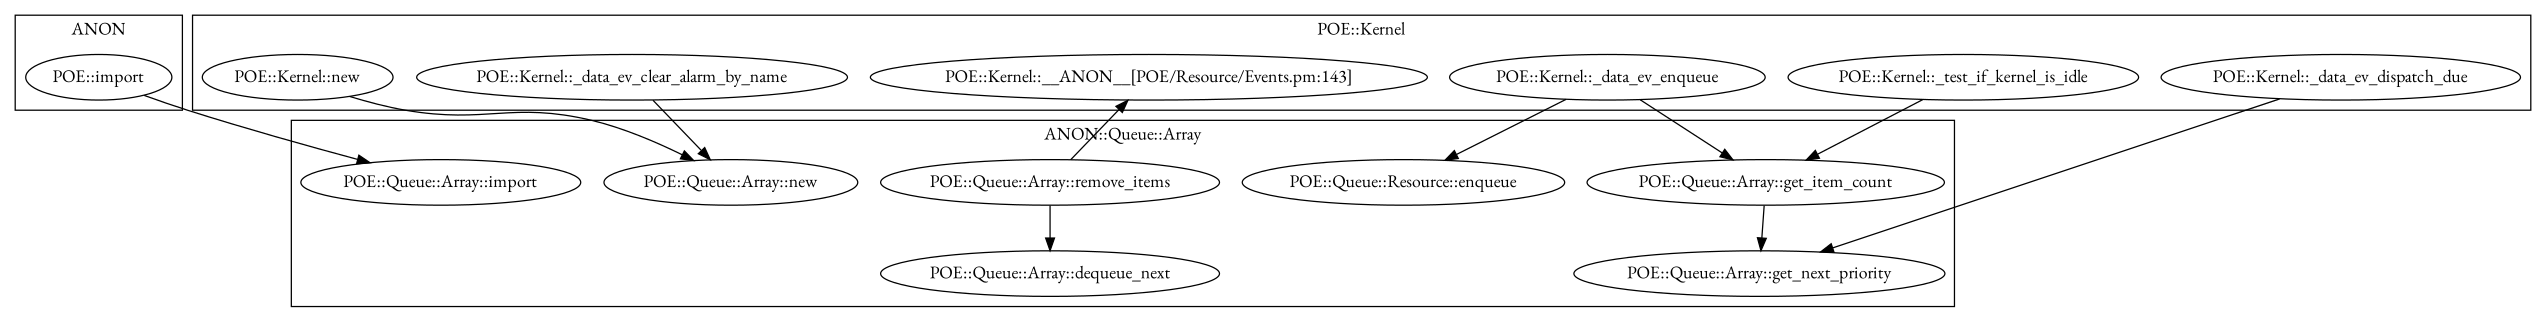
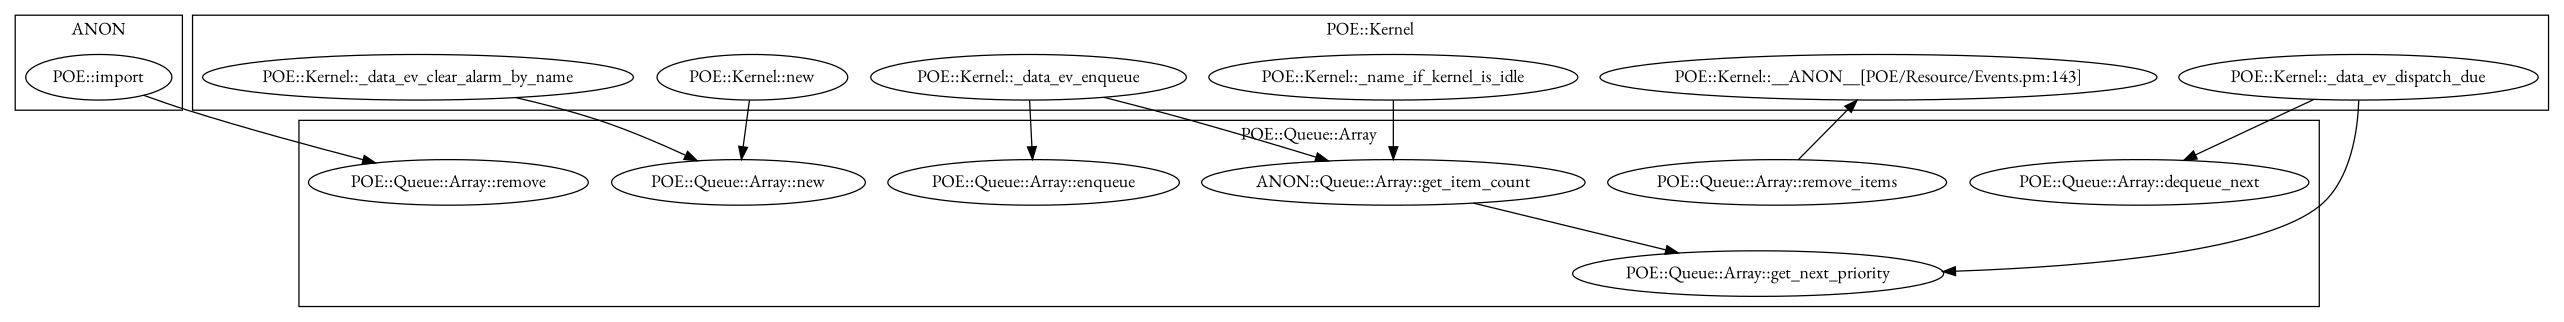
  digraph {
    fontname="EB Garamond"
    node [fontname="EB Garamond"]
    edge [fontname="EB Garamond"]
    "POE::Queue::Array::get_next_priority"
-   "POE::Queue::Array::get_item_count"
-   "POE::Queue::Array::enqueue" [label="POE::Queue::Resource::enqueue"]
-   "POE::Queue::Array::import"
+   "POE::Queue::Array::get_item_count" [label="ANON::Queue::Array::get_item_count"]
+   "POE::Queue::Array::enqueue"
+   "POE::Queue::Array::import" [label="POE::Queue::Array::remove"]
    "POE::Queue::Array::new"
    "POE::Queue::Array::dequeue_next"
    "POE::Queue::Array::remove_items"
    "POE::Kernel::_data_ev_dispatch_due"
    "POE::Kernel::new"
-   "POE::Kernel::_test_if_kernel_is_idle"
+   "POE::Kernel::_test_if_kernel_is_idle" [label="POE::Kernel::_name_if_kernel_is_idle"]
    "POE::Kernel::_data_ev_enqueue"
    "POE::Kernel::__ANON__[POE/Resource/Events.pm:143]"
    "POE::Kernel::_data_ev_clear_alarm_by_name"
    "POE::import"
    subgraph cluster_1 {
-     label="ANON::Queue::Array"
+     label="POE::Queue::Array"
      "POE::Queue::Array::get_next_priority"
      "POE::Queue::Array::get_item_count"
      "POE::Queue::Array::enqueue"
      "POE::Queue::Array::import"
      "POE::Queue::Array::new"
      "POE::Queue::Array::dequeue_next"
      "POE::Queue::Array::remove_items"
    }
    subgraph cluster_2 {
      label="POE::Kernel"
      "POE::Kernel::_data_ev_dispatch_due"
      "POE::Kernel::new"
      "POE::Kernel::_test_if_kernel_is_idle"
      "POE::Kernel::_data_ev_enqueue"
      "POE::Kernel::__ANON__[POE/Resource/Events.pm:143]"
      "POE::Kernel::_data_ev_clear_alarm_by_name"
    }
    subgraph cluster_3 {
      label=ANON
      "POE::import"
    }
    "POE::Queue::Array::get_item_count" -> "POE::Queue::Array::get_next_priority"
    "POE::Queue::Array::remove_items" -> "POE::Kernel::__ANON__[POE/Resource/Events.pm:143]"
    "POE::Kernel::_data_ev_dispatch_due" -> "POE::Queue::Array::get_next_priority"
-   "POE::Queue::Array::remove_items" -> "POE::Queue::Array::dequeue_next"
+   "POE::Kernel::_data_ev_dispatch_due" -> "POE::Queue::Array::dequeue_next"
    "POE::Kernel::new" -> "POE::Queue::Array::new"
    "POE::Kernel::_test_if_kernel_is_idle" -> "POE::Queue::Array::get_item_count"
    "POE::Kernel::_data_ev_enqueue" -> "POE::Queue::Array::get_item_count"
    "POE::Kernel::_data_ev_enqueue" -> "POE::Queue::Array::enqueue"
    "POE::Kernel::_data_ev_clear_alarm_by_name" -> "POE::Queue::Array::new"
    "POE::import" -> "POE::Queue::Array::import"
  }
